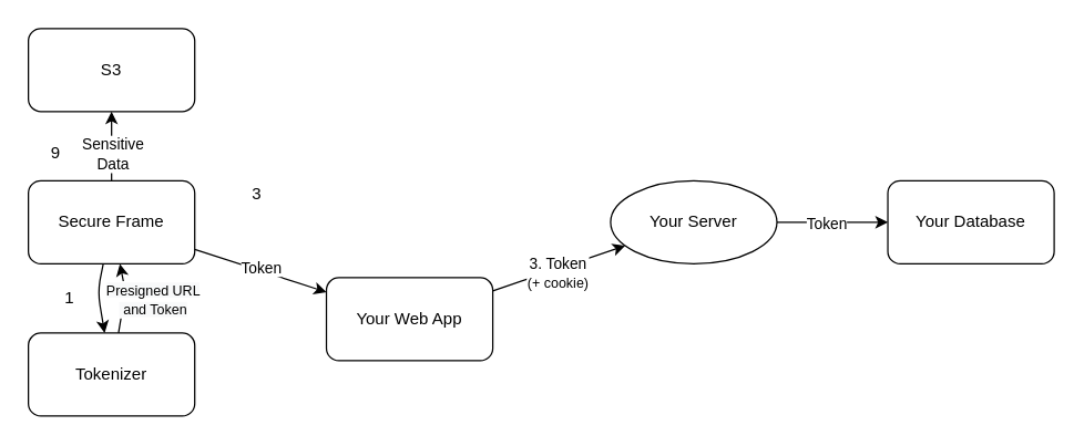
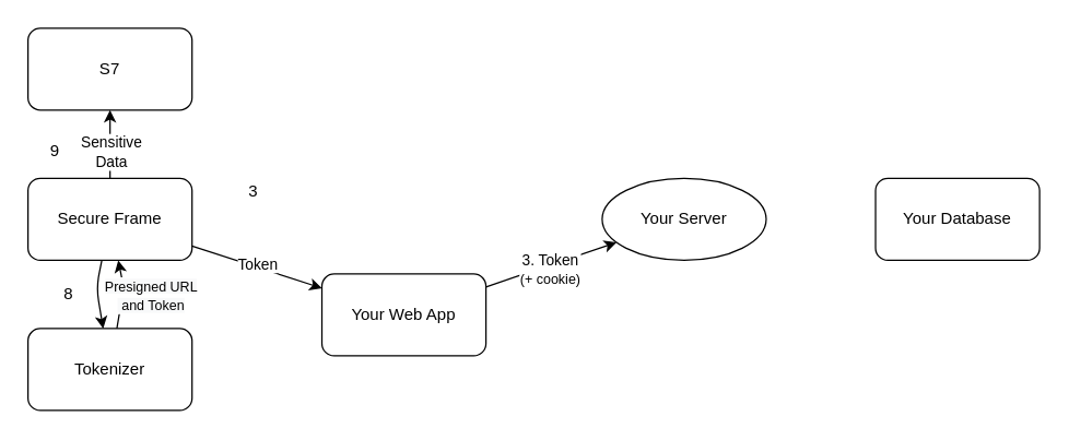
  <mxCell id="0" />
  <mxCell id="1" parent="0" />
  <mxCell id="2" value="Secure Frame" style="rounded=1;whiteSpace=wrap;html=1;" parent="1" vertex="1"><mxGeometry x="20" y="130" width="120" height="60" as="geometry" /></mxCell>
- <mxCell id="3" value="S3" style="rounded=1;whiteSpace=wrap;html=1;" parent="1" vertex="1"><mxGeometry x="20" y="20" width="120" height="60" as="geometry" /></mxCell>
+ <mxCell id="3" value="S7" style="rounded=1;whiteSpace=wrap;html=1;" parent="1" vertex="1"><mxGeometry x="20" y="20" width="120" height="60" as="geometry" /></mxCell>
  <mxCell id="4" value="Tokenizer" style="rounded=1;whiteSpace=wrap;html=1;" parent="1" vertex="1"><mxGeometry x="20" y="240" width="120" height="60" as="geometry" /></mxCell>
  <mxCell id="5" value="Your Web App" style="rounded=1;whiteSpace=wrap;html=1;" parent="1" vertex="1"><mxGeometry x="235" y="200" width="120" height="60" as="geometry" /></mxCell>
  <mxCell id="6" value="Your Server" style="ellipse;whiteSpace=wrap;html=1;" parent="1" vertex="1"><mxGeometry x="440" y="130" width="120" height="60" as="geometry" /></mxCell>
  <mxCell id="7" value="" style="endArrow=classic;html=1;" parent="1" source="2" target="4" edge="1"><mxGeometry width="50" height="50" relative="1" as="geometry"><mxPoint x="170" y="80" as="sourcePoint" /><mxPoint x="220" y="30" as="targetPoint" /><Array as="points"><mxPoint x="70" y="210" /></Array></mxGeometry></mxCell>
  <mxCell id="8" value="" style="endArrow=classic;html=1;" parent="1" source="4" target="2" edge="1"><mxGeometry width="50" height="50" relative="1" as="geometry"><mxPoint x="170" y="80" as="sourcePoint" /><mxPoint x="220" y="30" as="targetPoint" /><Array as="points"><mxPoint x="90" y="210" /></Array></mxGeometry></mxCell>
  <mxCell id="9" value="&lt;span style=&quot;font-size: 10px ; background-color: rgb(248 , 249 , 250)&quot;&gt;Presigned URL&lt;br&gt;&amp;nbsp;and Token&lt;/span&gt;" style="edgeLabel;html=1;align=center;verticalAlign=middle;resizable=0;points=[];" parent="8" vertex="1" connectable="0"><mxGeometry x="-0.129" relative="1" as="geometry"><mxPoint x="21" y="-3" as="offset" /></mxGeometry></mxCell>
  <mxCell id="10" value="" style="endArrow=classic;html=1;exitX=0.5;exitY=0;exitDx=0;exitDy=0;" parent="1" source="2" target="3" edge="1"><mxGeometry width="50" height="50" relative="1" as="geometry"><mxPoint x="170" y="70" as="sourcePoint" /><mxPoint x="220" y="20" as="targetPoint" /></mxGeometry></mxCell>
  <mxCell id="11" value="Sensitive&lt;br&gt;Data" style="edgeLabel;html=1;align=center;verticalAlign=middle;resizable=0;points=[];" parent="10" vertex="1" connectable="0"><mxGeometry x="0.346" relative="1" as="geometry"><mxPoint y="14" as="offset" /></mxGeometry></mxCell>
- <mxCell id="12" value="1" style="text;html=1;strokeColor=none;fillColor=none;align=center;verticalAlign=middle;whiteSpace=wrap;rounded=0;" parent="1" vertex="1"><mxGeometry x="30" y="205" width="40" height="20" as="geometry" /></mxCell>
+ <mxCell id="12" value="8" style="text;html=1;strokeColor=none;fillColor=none;align=center;verticalAlign=middle;whiteSpace=wrap;rounded=0;" parent="1" vertex="1"><mxGeometry x="30" y="205" width="40" height="20" as="geometry" /></mxCell>
  <mxCell id="13" value="9" style="text;html=1;strokeColor=none;fillColor=none;align=center;verticalAlign=middle;whiteSpace=wrap;rounded=0;" parent="1" vertex="1"><mxGeometry x="20" y="100" width="40" height="20" as="geometry" /></mxCell>
  <mxCell id="14" value="" style="endArrow=classic;html=1;" parent="1" source="2" target="5" edge="1"><mxGeometry width="50" height="50" relative="1" as="geometry"><mxPoint x="250" y="60" as="sourcePoint" /><mxPoint x="300" y="10" as="targetPoint" /></mxGeometry></mxCell>
  <mxCell id="15" value="Token" style="edgeLabel;html=1;align=center;verticalAlign=middle;resizable=0;points=[];" parent="14" vertex="1" connectable="0"><mxGeometry x="-0.174" relative="1" as="geometry"><mxPoint x="9" as="offset" /></mxGeometry></mxCell>
  <mxCell id="16" value="" style="endArrow=classic;html=1;" parent="1" source="5" target="6" edge="1"><mxGeometry width="50" height="50" relative="1" as="geometry"><mxPoint x="250" y="60" as="sourcePoint" /><mxPoint x="300" y="10" as="targetPoint" /></mxGeometry></mxCell>
  <mxCell id="17" value="3. Token&lt;br&gt;&lt;font style=&quot;font-size: 10px&quot;&gt;(+&amp;nbsp;cookie)&lt;/font&gt;" style="edgeLabel;html=1;align=center;verticalAlign=middle;resizable=0;points=[];" parent="16" vertex="1" connectable="0"><mxGeometry x="-0.182" relative="1" as="geometry"><mxPoint x="8" as="offset" /></mxGeometry></mxCell>
  <mxCell id="18" value="3" style="text;html=1;strokeColor=none;fillColor=none;align=center;verticalAlign=middle;whiteSpace=wrap;rounded=0;" parent="1" vertex="1"><mxGeometry x="165" y="130" width="40" height="20" as="geometry" /></mxCell>
  <mxCell id="19" value="Your Database" style="rounded=1;whiteSpace=wrap;html=1;" parent="1" vertex="1"><mxGeometry x="640" y="130" width="120" height="60" as="geometry" /></mxCell>
- <mxCell id="20" value="" style="endArrow=classic;html=1;" parent="1" source="6" target="19" edge="1"><mxGeometry width="50" height="50" relative="1" as="geometry"><mxPoint x="420" y="130" as="sourcePoint" /><mxPoint x="470" y="80" as="targetPoint" /></mxGeometry></mxCell>
- <mxCell id="21" value="Token" style="edgeLabel;html=1;align=center;verticalAlign=middle;resizable=0;points=[];" parent="20" vertex="1" connectable="0"><mxGeometry x="-0.572" y="-1" relative="1" as="geometry"><mxPoint x="18" y="-1" as="offset" /></mxGeometry></mxCell>
